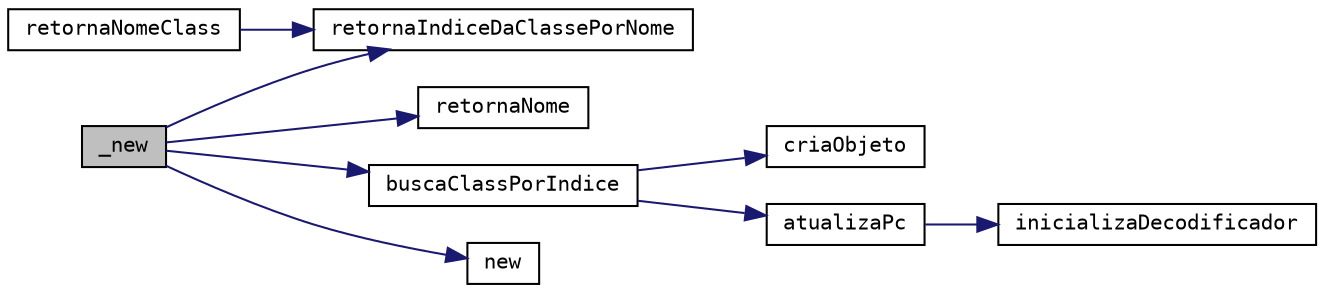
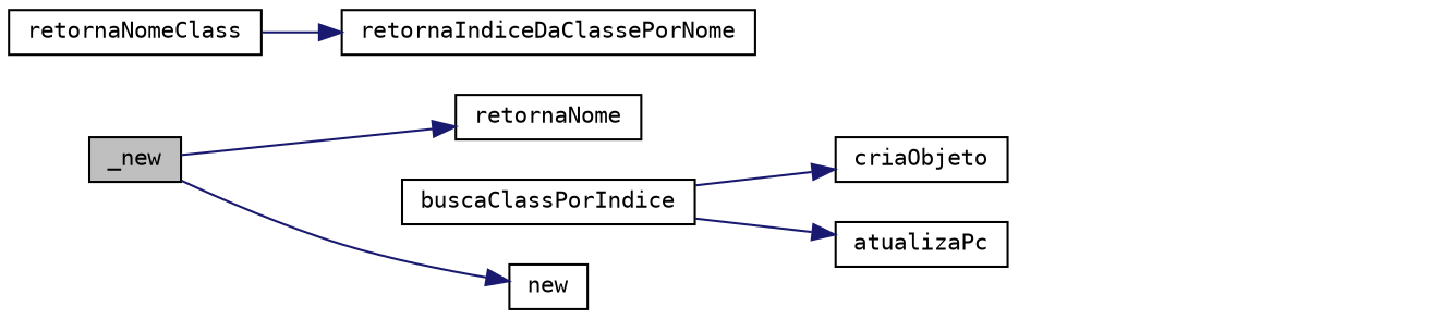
  digraph {
    fontname="DejaVu Sans Mono"
    rankdir=LR
    node [color=black fillcolor=white fontname="DejaVu Sans Mono" fontsize=10 shape=record style=filled]
    edge [color=midnightblue fontname="DejaVu Sans Mono" fontsize=10 labelfontname=Helvetica labelfontsize=10 style=solid]
    n1 [fillcolor=grey75 fontcolor=black height=0.2 label=_new width=0.4]
    n2 [height=0.2 label=retornaNome width=0.4]
    n3 [height=0.2 label=retornaIndiceDaClassePorNome width=0.4]
    n4 [height=0.2 label=buscaClassPorIndice width=0.4]
    n5 [height=0.2 label=new width=0.4]
    n6 [height=0.2 label=criaObjeto width=0.4]
    n7 [height=0.2 label=atualizaPc width=0.4]
-   n8 [height=0.2 label=inicializaDecodificador width=0.4]
    n9 [height=0.2 label=retornaNomeClass width=0.4]
    n1 -> n2
-   n1 -> n3
-   n1 -> n4
    n1 -> n5
    n4 -> n6
    n4 -> n7
-   n7 -> n8
    n9 -> n3
  }
